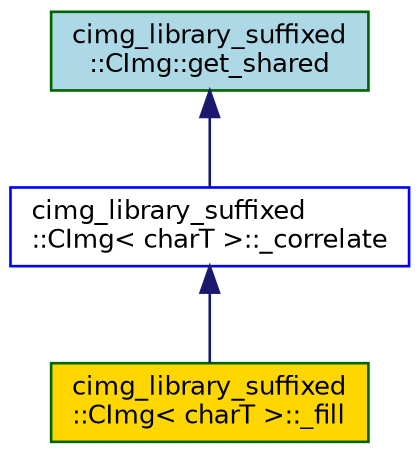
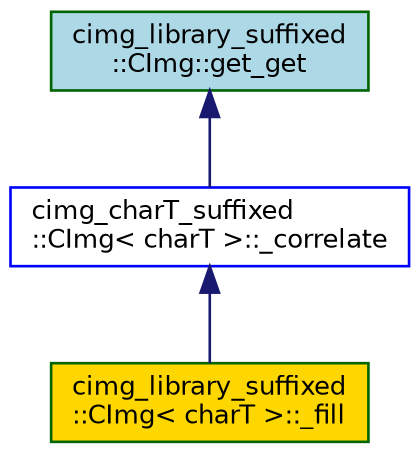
  digraph {
    rankdir=TB
    node [color=darkgreen fontname=Helvetica fontsize=10 shape=record style=filled]
    edge [color=midnightblue dir=back fontname=Helvetica fontsize=10 labelfontname=Helvetica labelfontsize=10 style=solid]
-   n1 [fillcolor=lightblue fontcolor=black height=0.2 label="cimg_library_suffixed\l::CImg::get_shared" width=0.4]
-   n2 [color=blue fillcolor=white height=0.2 label="cimg_library_suffixed\l::CImg\< charT \>::_correlate" width=0.4]
+   n1 [fillcolor=lightblue fontcolor=black height=0.2 label="cimg_library_suffixed\l::CImg::get_get" width=0.4]
+   n2 [color=blue fillcolor=white height=0.2 label="cimg_charT_suffixed\l::CImg\< charT \>::_correlate" width=0.4]
    n3 [fillcolor=gold height=0.2 label="cimg_library_suffixed\l::CImg\< charT \>::_fill" width=0.4]
    n1 -> n2
    n2 -> n3
  }
